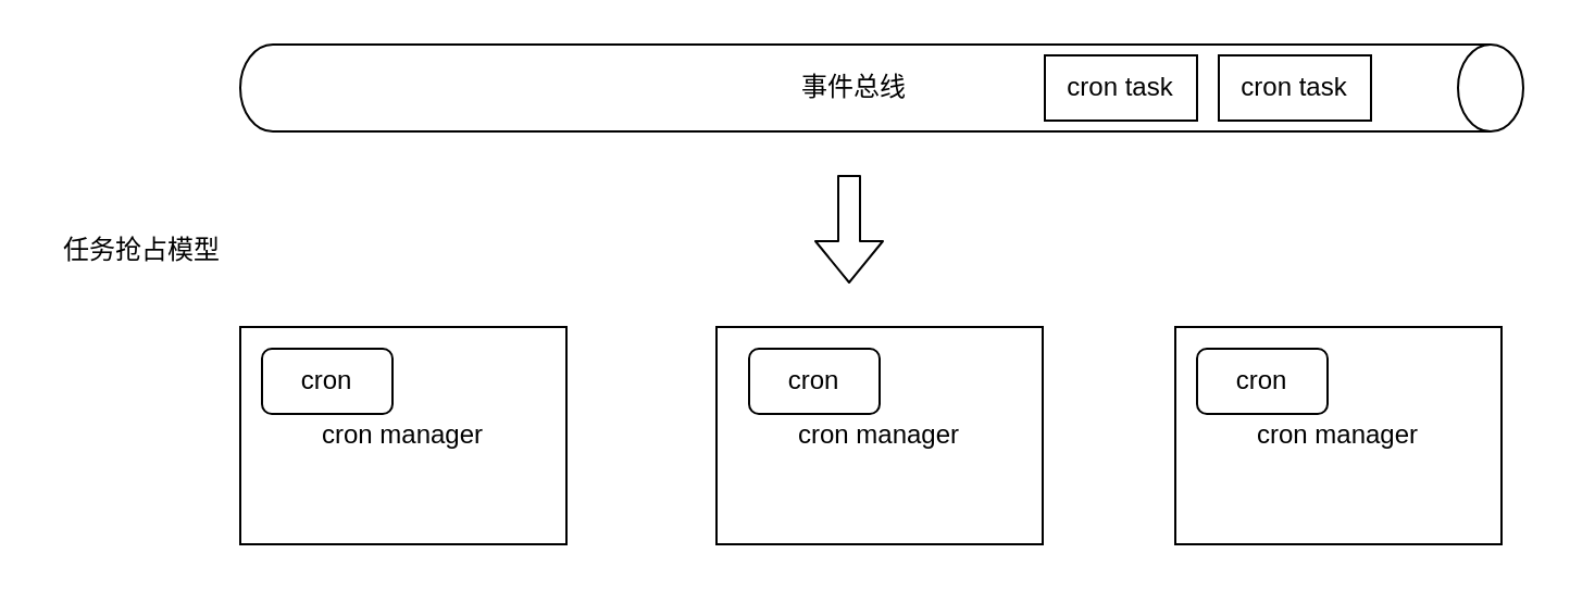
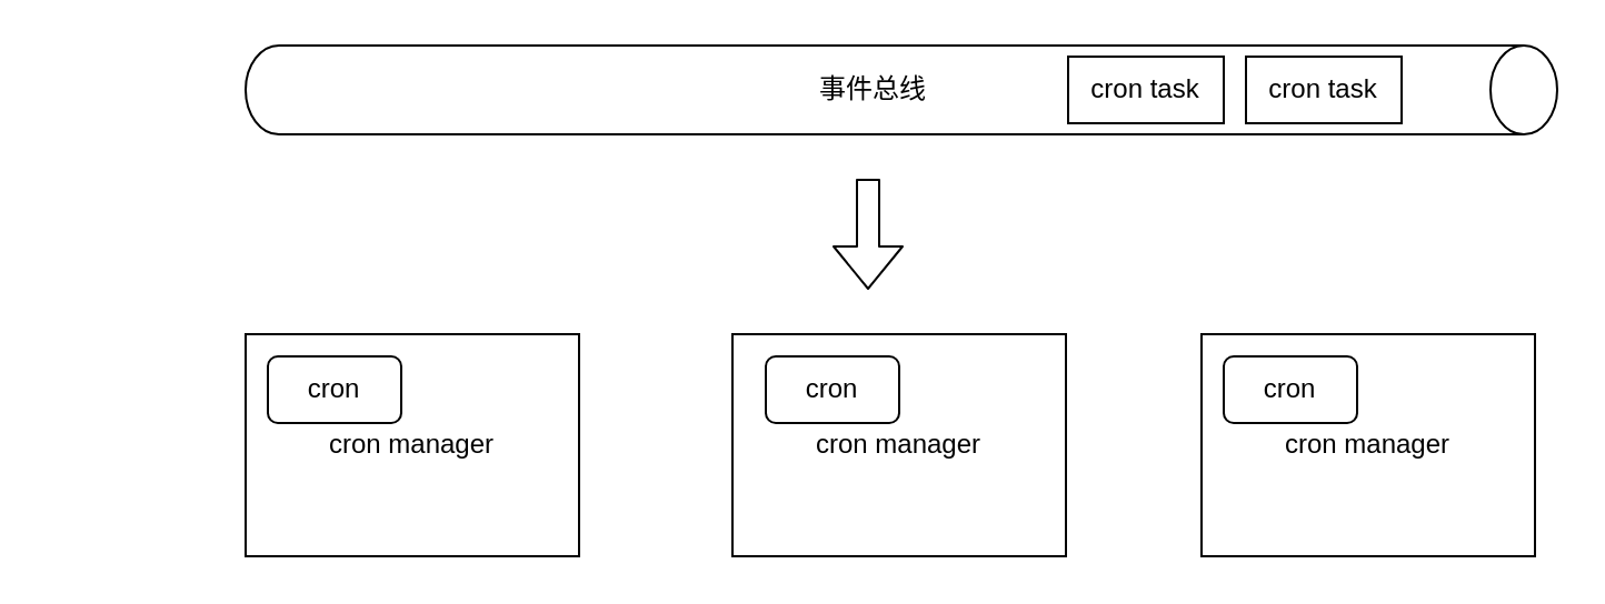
  <mxCell id="0" />
  <mxCell id="1" parent="0" />
  <mxCell id="2" value="cron manager" style="rounded=0;whiteSpace=wrap;html=1;" vertex="1" parent="1"><mxGeometry x="110" y="150" width="150" height="100" as="geometry" /></mxCell>
  <mxCell id="3" value="&lt;span style=&quot;color: rgb(0, 0, 0);&quot;&gt;cron manager&lt;/span&gt;" style="rounded=0;whiteSpace=wrap;html=1;" vertex="1" parent="1"><mxGeometry x="329" y="150" width="150" height="100" as="geometry" /></mxCell>
  <mxCell id="4" value="&lt;span style=&quot;color: rgb(0, 0, 0);&quot;&gt;cron manager&lt;/span&gt;" style="rounded=0;whiteSpace=wrap;html=1;" vertex="1" parent="1"><mxGeometry x="540" y="150" width="150" height="100" as="geometry" /></mxCell>
  <mxCell id="5" value="cron" style="rounded=1;whiteSpace=wrap;html=1;" vertex="1" parent="1"><mxGeometry x="120" y="160" width="60" height="30" as="geometry" /></mxCell>
  <mxCell id="6" value="cron" style="rounded=1;whiteSpace=wrap;html=1;" vertex="1" parent="1"><mxGeometry x="344" y="160" width="60" height="30" as="geometry" /></mxCell>
  <mxCell id="7" value="cron" style="rounded=1;whiteSpace=wrap;html=1;" vertex="1" parent="1"><mxGeometry x="550" y="160" width="60" height="30" as="geometry" /></mxCell>
  <mxCell id="8" value="事件总线" style="shape=cylinder3;whiteSpace=wrap;html=1;boundedLbl=1;backgroundOutline=1;size=15;direction=south;" vertex="1" parent="1"><mxGeometry x="110" y="20" width="590" height="40" as="geometry" /></mxCell>
  <mxCell id="9" value="cron task" style="rounded=0;whiteSpace=wrap;html=1;" vertex="1" parent="1"><mxGeometry x="560" y="25" width="70" height="30" as="geometry" /></mxCell>
  <mxCell id="10" value="cron task" style="rounded=0;whiteSpace=wrap;html=1;" vertex="1" parent="1"><mxGeometry x="480" y="25" width="70" height="30" as="geometry" /></mxCell>
  <mxCell id="11" value="" style="shape=flexArrow;endArrow=classic;html=1;" edge="1" parent="1"><mxGeometry width="50" height="50" relative="1" as="geometry"><mxPoint x="390" y="80" as="sourcePoint" /><mxPoint x="390" y="130" as="targetPoint" /></mxGeometry></mxCell>
- <mxCell id="12" value="任务抢占模型" style="text;html=1;align=center;verticalAlign=middle;whiteSpace=wrap;rounded=0;" vertex="1" parent="1"><mxGeometry x="20" y="100" width="90" height="30" as="geometry" /></mxCell>
